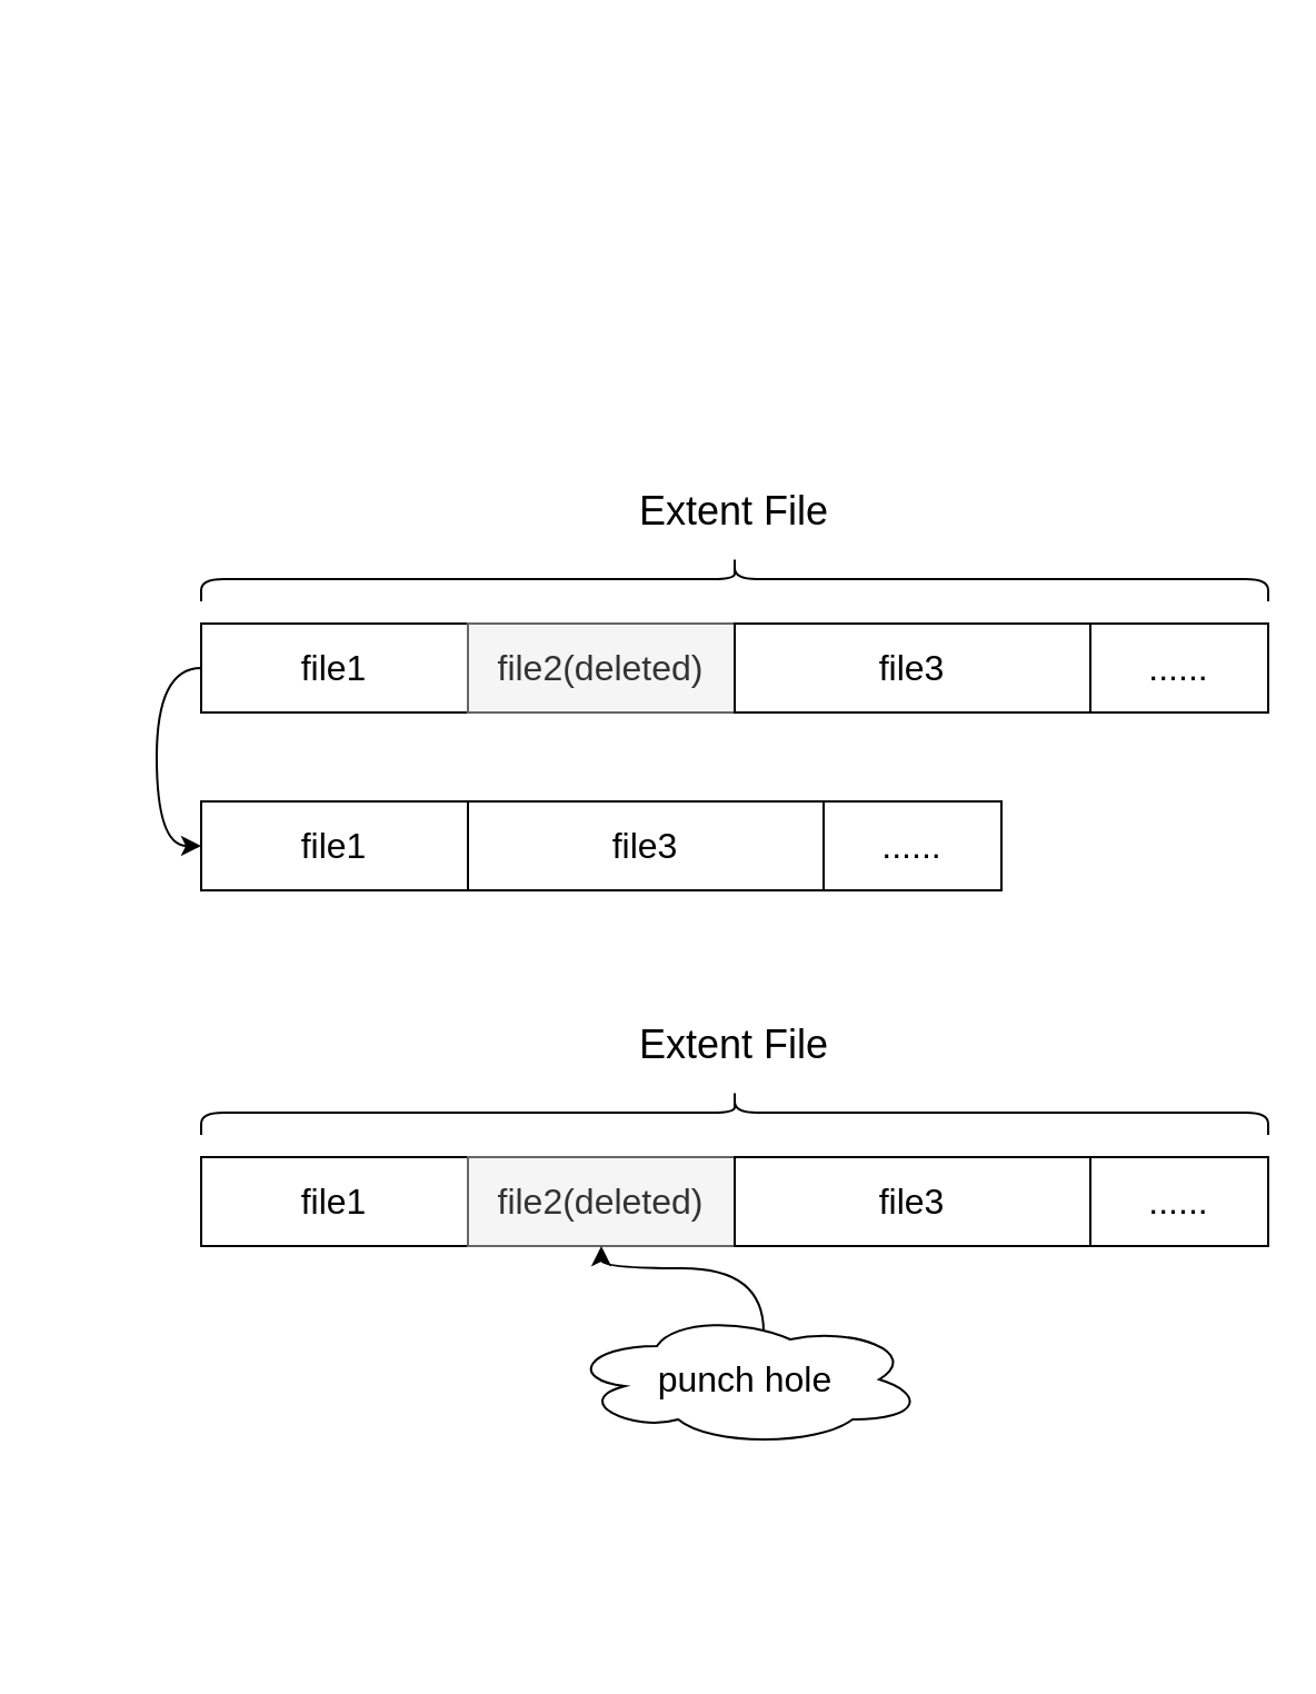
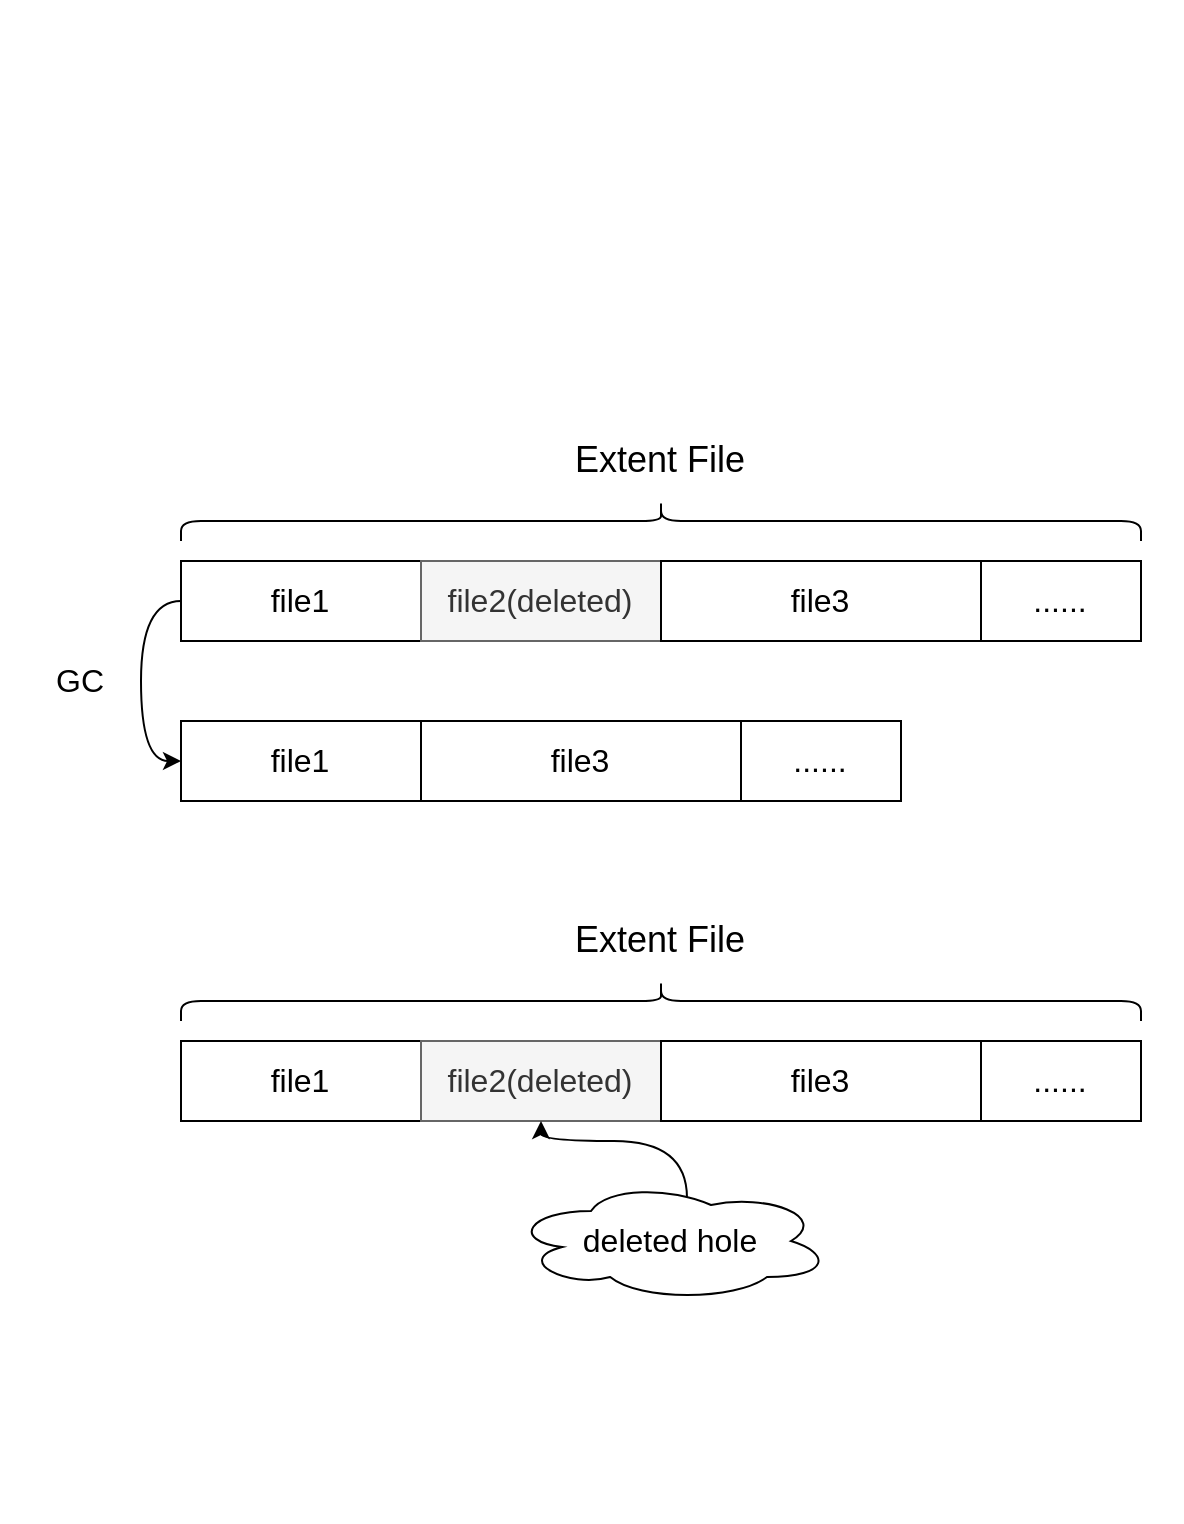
  <mxCell id="0" />
  <mxCell id="1" parent="0" />
  <mxCell id="2" style="edgeStyle=orthogonalEdgeStyle;orthogonalLoop=1;jettySize=auto;html=1;entryX=0;entryY=0.5;entryDx=0;entryDy=0;curved=1;exitX=0;exitY=0.5;exitDx=0;exitDy=0;" edge="1" parent="1" source="3" target="7"><mxGeometry relative="1" as="geometry" /></mxCell>
  <mxCell id="3" value="&lt;font style=&quot;font-size: 16px&quot;&gt;file1&lt;/font&gt;" style="rounded=0;whiteSpace=wrap;html=1;" vertex="1" parent="1"><mxGeometry x="90" y="280" width="120" height="40" as="geometry" /></mxCell>
  <mxCell id="4" value="&lt;font style=&quot;font-size: 16px&quot;&gt;file2(deleted)&lt;/font&gt;" style="rounded=0;whiteSpace=wrap;html=1;glass=0;shadow=0;comic=0;fillColor=#f5f5f5;strokeColor=#666666;fontColor=#333333;" vertex="1" parent="1"><mxGeometry x="210" y="280" width="120" height="40" as="geometry" /></mxCell>
  <mxCell id="5" value="&lt;font style=&quot;font-size: 16px&quot;&gt;file3&lt;/font&gt;" style="rounded=0;whiteSpace=wrap;html=1;" vertex="1" parent="1"><mxGeometry x="330" y="280" width="160" height="40" as="geometry" /></mxCell>
  <mxCell id="6" value="&lt;font style=&quot;font-size: 16px&quot;&gt;......&lt;/font&gt;" style="rounded=0;whiteSpace=wrap;html=1;" vertex="1" parent="1"><mxGeometry x="490" y="280" width="80" height="40" as="geometry" /></mxCell>
  <mxCell id="7" value="&lt;font style=&quot;font-size: 16px&quot;&gt;file1&lt;/font&gt;" style="rounded=0;whiteSpace=wrap;html=1;" vertex="1" parent="1"><mxGeometry x="90" y="360" width="120" height="40" as="geometry" /></mxCell>
  <mxCell id="8" value="&lt;font style=&quot;font-size: 16px&quot;&gt;file3&lt;/font&gt;" style="rounded=0;whiteSpace=wrap;html=1;" vertex="1" parent="1"><mxGeometry x="210" y="360" width="160" height="40" as="geometry" /></mxCell>
  <mxCell id="9" value="&lt;font style=&quot;font-size: 16px&quot;&gt;......&lt;/font&gt;" style="rounded=0;whiteSpace=wrap;html=1;" vertex="1" parent="1"><mxGeometry x="370" y="360" width="80" height="40" as="geometry" /></mxCell>
  <mxCell id="10" value="" style="shape=curlyBracket;whiteSpace=wrap;html=1;rounded=1;shadow=0;glass=0;comic=0;fillColor=#ffffff;gradientColor=none;rotation=90;" vertex="1" parent="1"><mxGeometry x="320" y="260" width="20" height="480" as="geometry" /></mxCell>
  <mxCell id="11" value="&lt;font style=&quot;font-size: 18px&quot;&gt;Extent File&lt;/font&gt;" style="text;html=1;strokeColor=none;fillColor=none;align=center;verticalAlign=middle;whiteSpace=wrap;rounded=0;shadow=0;glass=0;comic=0;" vertex="1" parent="1"><mxGeometry x="255" y="220" width="150" height="20" as="geometry" /></mxCell>
+ <mxCell id="12" value="&lt;font style=&quot;font-size: 16px&quot;&gt;GC&lt;/font&gt;" style="text;html=1;strokeColor=none;fillColor=none;align=center;verticalAlign=middle;whiteSpace=wrap;rounded=0;shadow=0;glass=0;comic=0;" vertex="1" parent="1"><mxGeometry x="20" y="330" width="40" height="20" as="geometry" /></mxCell>
  <mxCell id="13" value="&lt;font style=&quot;font-size: 16px&quot;&gt;file1&lt;/font&gt;" style="rounded=0;whiteSpace=wrap;html=1;" vertex="1" parent="1"><mxGeometry x="90" y="520" width="120" height="40" as="geometry" /></mxCell>
  <mxCell id="14" value="&lt;font style=&quot;font-size: 16px&quot;&gt;file2(deleted)&lt;/font&gt;" style="rounded=0;whiteSpace=wrap;html=1;glass=0;shadow=0;comic=0;fillColor=#f5f5f5;strokeColor=#666666;fontColor=#333333;" vertex="1" parent="1"><mxGeometry x="210" y="520" width="120" height="40" as="geometry" /></mxCell>
  <mxCell id="15" value="&lt;font style=&quot;font-size: 16px&quot;&gt;file3&lt;/font&gt;" style="rounded=0;whiteSpace=wrap;html=1;" vertex="1" parent="1"><mxGeometry x="330" y="520" width="160" height="40" as="geometry" /></mxCell>
  <mxCell id="16" value="&lt;font style=&quot;font-size: 16px&quot;&gt;......&lt;/font&gt;" style="rounded=0;whiteSpace=wrap;html=1;" vertex="1" parent="1"><mxGeometry x="490" y="520" width="80" height="40" as="geometry" /></mxCell>
  <mxCell id="17" value="" style="shape=curlyBracket;whiteSpace=wrap;html=1;rounded=1;shadow=0;glass=0;comic=0;fillColor=#ffffff;gradientColor=none;rotation=90;" vertex="1" parent="1"><mxGeometry x="320" y="20" width="20" height="480" as="geometry" /></mxCell>
  <mxCell id="18" value="&lt;font style=&quot;font-size: 18px&quot;&gt;Extent File&lt;/font&gt;" style="text;html=1;strokeColor=none;fillColor=none;align=center;verticalAlign=middle;whiteSpace=wrap;rounded=0;shadow=0;glass=0;comic=0;" vertex="1" parent="1"><mxGeometry x="255" y="460" width="150" height="20" as="geometry" /></mxCell>
  <mxCell id="19" style="edgeStyle=orthogonalEdgeStyle;curved=1;orthogonalLoop=1;jettySize=auto;html=1;entryX=0.5;entryY=1;entryDx=0;entryDy=0;exitX=0.55;exitY=0.142;exitDx=0;exitDy=0;exitPerimeter=0;" edge="1" parent="1" source="20" target="14"><mxGeometry relative="1" as="geometry" /></mxCell>
- <mxCell id="20" value="&lt;font style=&quot;font-size: 16px&quot;&gt;punch hole&lt;/font&gt;" style="ellipse;shape=cloud;whiteSpace=wrap;html=1;shadow=0;glass=0;comic=0;fillColor=#ffffff;gradientColor=none;" vertex="1" parent="1"><mxGeometry x="255" y="590" width="160" height="60" as="geometry" /></mxCell>
+ <mxCell id="20" value="&lt;font style=&quot;font-size: 16px&quot;&gt;deleted hole&lt;/font&gt;" style="ellipse;shape=cloud;whiteSpace=wrap;html=1;shadow=0;glass=0;comic=0;fillColor=#ffffff;gradientColor=none;" vertex="1" parent="1"><mxGeometry x="255" y="590" width="160" height="60" as="geometry" /></mxCell>
